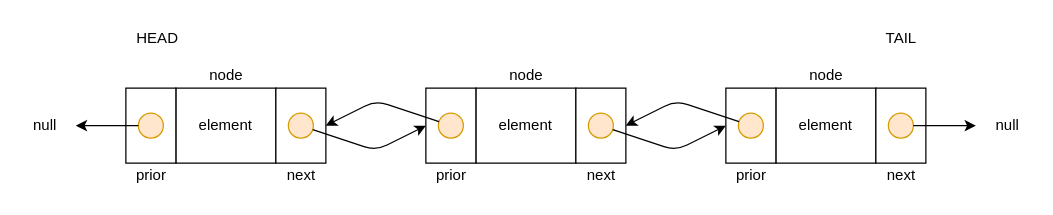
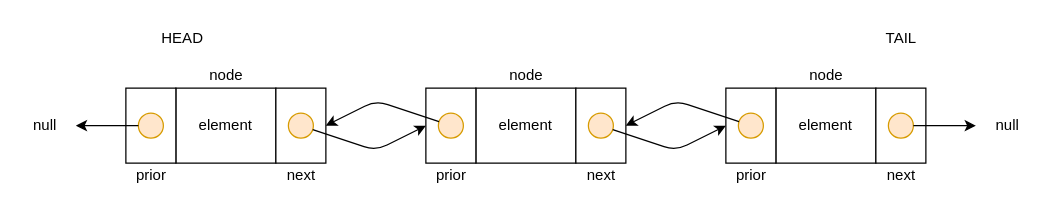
  <mxCell id="0" />
  <mxCell id="1" parent="0" />
  <mxCell id="2" value="" style="group" vertex="1" connectable="0" parent="1"><mxGeometry x="100" y="70" width="160" height="80" as="geometry" /></mxCell>
  <mxCell id="3" value="element" style="rounded=0;whiteSpace=wrap;html=1;" vertex="1" parent="2"><mxGeometry x="40" width="80" height="60" as="geometry" /></mxCell>
  <mxCell id="4" value="" style="rounded=0;whiteSpace=wrap;html=1;" vertex="1" parent="2"><mxGeometry width="40" height="60" as="geometry" /></mxCell>
  <mxCell id="5" value="" style="rounded=0;whiteSpace=wrap;html=1;" vertex="1" parent="2"><mxGeometry x="120" width="40" height="60" as="geometry" /></mxCell>
  <mxCell id="6" value="" style="ellipse;whiteSpace=wrap;html=1;aspect=fixed;fillColor=#ffe6cc;strokeColor=#d79b00;" vertex="1" parent="2"><mxGeometry x="10" y="20" width="20" height="20" as="geometry" /></mxCell>
  <mxCell id="7" value="" style="ellipse;whiteSpace=wrap;html=1;aspect=fixed;fillColor=#ffe6cc;strokeColor=#d79b00;" vertex="1" parent="2"><mxGeometry x="130" y="20" width="20" height="20" as="geometry" /></mxCell>
  <mxCell id="8" value="prior" style="text;html=1;align=center;verticalAlign=middle;resizable=0;points=[];autosize=1;strokeColor=none;fillColor=none;" vertex="1" parent="2"><mxGeometry y="60" width="40" height="20" as="geometry" /></mxCell>
  <mxCell id="9" value="next" style="text;html=1;align=center;verticalAlign=middle;resizable=0;points=[];autosize=1;strokeColor=none;fillColor=none;" vertex="1" parent="2"><mxGeometry x="120" y="60" width="40" height="20" as="geometry" /></mxCell>
  <mxCell id="10" value="" style="group" vertex="1" connectable="0" parent="1"><mxGeometry x="340" y="70" width="160" height="80" as="geometry" /></mxCell>
  <mxCell id="11" value="element" style="rounded=0;whiteSpace=wrap;html=1;" vertex="1" parent="10"><mxGeometry x="40" width="80" height="60" as="geometry" /></mxCell>
  <mxCell id="12" value="" style="rounded=0;whiteSpace=wrap;html=1;" vertex="1" parent="10"><mxGeometry width="40" height="60" as="geometry" /></mxCell>
  <mxCell id="13" value="" style="rounded=0;whiteSpace=wrap;html=1;" vertex="1" parent="10"><mxGeometry x="120" width="40" height="60" as="geometry" /></mxCell>
  <mxCell id="14" value="" style="ellipse;whiteSpace=wrap;html=1;aspect=fixed;fillColor=#ffe6cc;strokeColor=#d79b00;" vertex="1" parent="10"><mxGeometry x="10" y="20" width="20" height="20" as="geometry" /></mxCell>
  <mxCell id="15" value="" style="ellipse;whiteSpace=wrap;html=1;aspect=fixed;fillColor=#ffe6cc;strokeColor=#d79b00;" vertex="1" parent="10"><mxGeometry x="130" y="20" width="20" height="20" as="geometry" /></mxCell>
  <mxCell id="16" value="prior" style="text;html=1;align=center;verticalAlign=middle;resizable=0;points=[];autosize=1;strokeColor=none;fillColor=none;" vertex="1" parent="10"><mxGeometry y="60" width="40" height="20" as="geometry" /></mxCell>
  <mxCell id="17" value="next" style="text;html=1;align=center;verticalAlign=middle;resizable=0;points=[];autosize=1;strokeColor=none;fillColor=none;" vertex="1" parent="10"><mxGeometry x="120" y="60" width="40" height="20" as="geometry" /></mxCell>
  <mxCell id="18" value="" style="group" vertex="1" connectable="0" parent="1"><mxGeometry x="580" y="70" width="160" height="80" as="geometry" /></mxCell>
  <mxCell id="19" value="element" style="rounded=0;whiteSpace=wrap;html=1;" vertex="1" parent="18"><mxGeometry x="40" width="80" height="60" as="geometry" /></mxCell>
  <mxCell id="20" value="" style="rounded=0;whiteSpace=wrap;html=1;" vertex="1" parent="18"><mxGeometry width="40" height="60" as="geometry" /></mxCell>
  <mxCell id="21" value="" style="rounded=0;whiteSpace=wrap;html=1;" vertex="1" parent="18"><mxGeometry x="120" width="40" height="60" as="geometry" /></mxCell>
  <mxCell id="22" value="" style="ellipse;whiteSpace=wrap;html=1;aspect=fixed;fillColor=#ffe6cc;strokeColor=#d79b00;" vertex="1" parent="18"><mxGeometry x="10" y="20" width="20" height="20" as="geometry" /></mxCell>
  <mxCell id="23" value="" style="ellipse;whiteSpace=wrap;html=1;aspect=fixed;fillColor=#ffe6cc;strokeColor=#d79b00;" vertex="1" parent="18"><mxGeometry x="130" y="20" width="20" height="20" as="geometry" /></mxCell>
  <mxCell id="24" value="prior" style="text;html=1;align=center;verticalAlign=middle;resizable=0;points=[];autosize=1;strokeColor=none;fillColor=none;" vertex="1" parent="18"><mxGeometry y="60" width="40" height="20" as="geometry" /></mxCell>
  <mxCell id="25" value="next" style="text;html=1;align=center;verticalAlign=middle;resizable=0;points=[];autosize=1;strokeColor=none;fillColor=none;" vertex="1" parent="18"><mxGeometry x="120" y="60" width="40" height="20" as="geometry" /></mxCell>
  <mxCell id="26" style="edgeStyle=none;html=1;entryX=0;entryY=0.5;entryDx=0;entryDy=0;" edge="1" parent="1" source="7" target="12"><mxGeometry relative="1" as="geometry"><Array as="points"><mxPoint x="300" y="120" /></Array></mxGeometry></mxCell>
  <mxCell id="27" style="edgeStyle=none;html=1;entryX=1;entryY=0.5;entryDx=0;entryDy=0;" edge="1" parent="1" source="14" target="5"><mxGeometry relative="1" as="geometry"><Array as="points"><mxPoint x="300" y="80" /></Array></mxGeometry></mxCell>
  <mxCell id="28" style="edgeStyle=none;html=1;entryX=0;entryY=0.5;entryDx=0;entryDy=0;" edge="1" parent="1" source="15" target="20"><mxGeometry relative="1" as="geometry"><Array as="points"><mxPoint x="540" y="120" /></Array></mxGeometry></mxCell>
  <mxCell id="29" style="edgeStyle=none;html=1;entryX=1;entryY=0.5;entryDx=0;entryDy=0;" edge="1" parent="1" source="22" target="13"><mxGeometry relative="1" as="geometry"><Array as="points"><mxPoint x="540" y="80" /></Array></mxGeometry></mxCell>
  <mxCell id="30" style="edgeStyle=none;html=1;" edge="1" parent="1" source="23"><mxGeometry relative="1" as="geometry"><mxPoint x="780" y="100" as="targetPoint" /></mxGeometry></mxCell>
  <mxCell id="31" style="edgeStyle=none;html=1;" edge="1" parent="1" source="6"><mxGeometry relative="1" as="geometry"><mxPoint x="60" y="100" as="targetPoint" /></mxGeometry></mxCell>
  <mxCell id="32" value="null" style="text;html=1;align=center;verticalAlign=middle;resizable=0;points=[];autosize=1;strokeColor=none;fillColor=none;" vertex="1" parent="1"><mxGeometry x="20" y="90" width="30" height="20" as="geometry" /></mxCell>
  <mxCell id="33" value="null" style="text;html=1;align=center;verticalAlign=middle;resizable=0;points=[];autosize=1;strokeColor=none;fillColor=none;" vertex="1" parent="1"><mxGeometry x="790" y="90" width="30" height="20" as="geometry" /></mxCell>
  <mxCell id="34" value="node" style="text;html=1;align=center;verticalAlign=middle;resizable=0;points=[];autosize=1;strokeColor=none;fillColor=none;" vertex="1" parent="1"><mxGeometry x="160" y="50" width="40" height="20" as="geometry" /></mxCell>
  <mxCell id="35" value="node" style="text;html=1;align=center;verticalAlign=middle;resizable=0;points=[];autosize=1;strokeColor=none;fillColor=none;" vertex="1" parent="1"><mxGeometry x="400" y="50" width="40" height="20" as="geometry" /></mxCell>
  <mxCell id="36" value="node" style="text;html=1;align=center;verticalAlign=middle;resizable=0;points=[];autosize=1;strokeColor=none;fillColor=none;" vertex="1" parent="1"><mxGeometry x="640" y="50" width="40" height="20" as="geometry" /></mxCell>
- <mxCell id="37" value="HEAD" style="text;html=1;align=center;verticalAlign=middle;resizable=0;points=[];autosize=1;strokeColor=none;fillColor=none;" vertex="1" parent="1"><mxGeometry x="100" y="20" width="50" height="20" as="geometry" /></mxCell>
+ <mxCell id="37" value="HEAD" style="text;html=1;align=center;verticalAlign=middle;resizable=0;points=[];autosize=1;strokeColor=none;fillColor=none;" vertex="1" parent="1"><mxGeometry x="120" y="20" width="50" height="20" as="geometry" /></mxCell>
  <mxCell id="38" value="TAIL" style="text;html=1;align=center;verticalAlign=middle;resizable=0;points=[];autosize=1;strokeColor=none;fillColor=none;" vertex="1" parent="1"><mxGeometry x="700" y="20" width="40" height="20" as="geometry" /></mxCell>
